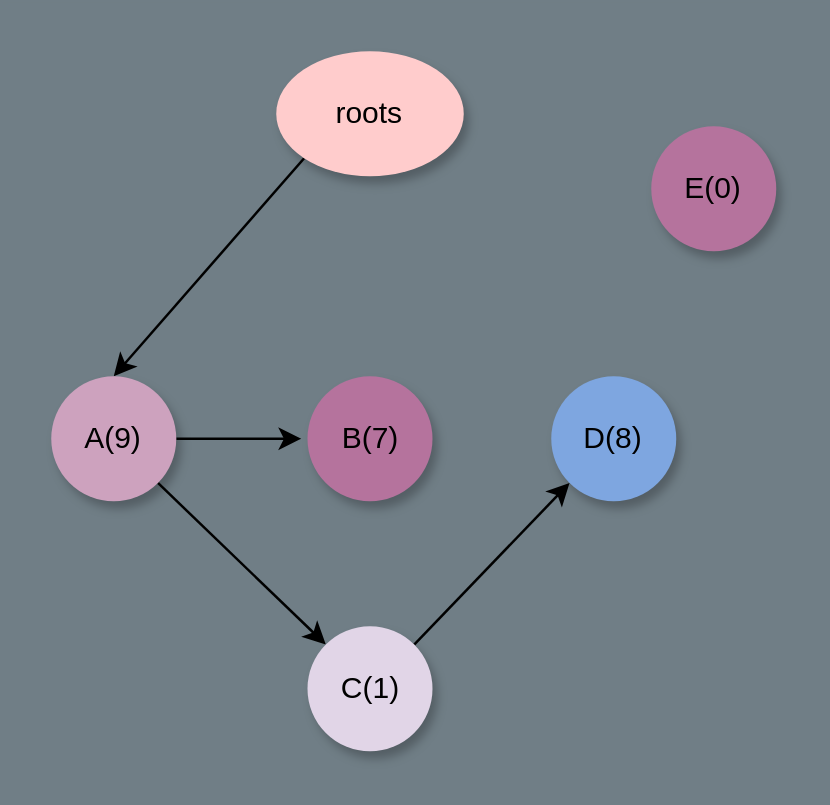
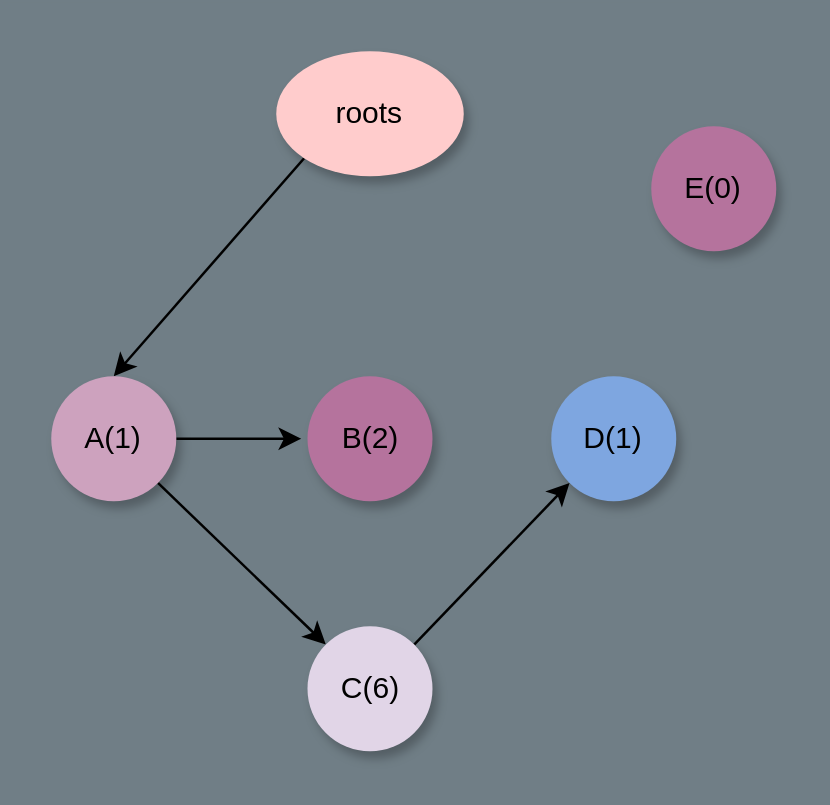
  <mxCell id="0" />
  <mxCell id="1" parent="0" />
  <mxCell id="2" style="rounded=0;orthogonalLoop=1;jettySize=auto;html=1;exitX=0;exitY=1;exitDx=0;exitDy=0;entryX=0.5;entryY=0;entryDx=0;entryDy=0;" edge="1" parent="1" source="3" target="6"><mxGeometry relative="1" as="geometry" /></mxCell>
  <mxCell id="3" value="roots" style="ellipse;whiteSpace=wrap;html=1;strokeColor=none;fillColor=#FFCCCC;shadow=1;" vertex="1" parent="1"><mxGeometry x="110" y="20" width="75" height="50" as="geometry" /></mxCell>
  <mxCell id="4" style="edgeStyle=none;rounded=0;orthogonalLoop=1;jettySize=auto;html=1;exitX=1;exitY=0.5;exitDx=0;exitDy=0;" edge="1" parent="1" source="6"><mxGeometry relative="1" as="geometry"><mxPoint x="120" y="175" as="targetPoint" /></mxGeometry></mxCell>
  <mxCell id="5" style="edgeStyle=none;rounded=0;orthogonalLoop=1;jettySize=auto;html=1;exitX=1;exitY=1;exitDx=0;exitDy=0;entryX=0;entryY=0;entryDx=0;entryDy=0;" edge="1" parent="1" source="6" target="11"><mxGeometry relative="1" as="geometry" /></mxCell>
- <mxCell id="6" value="A(9)" style="ellipse;whiteSpace=wrap;html=1;aspect=fixed;strokeColor=none;shadow=1;fillColor=#CDA2BE;" vertex="1" parent="1"><mxGeometry x="20" y="150" width="50" height="50" as="geometry" /></mxCell>
- <mxCell id="7" value="B(7)" style="ellipse;whiteSpace=wrap;html=1;aspect=fixed;strokeColor=none;shadow=1;fillColor=#B5739D;" vertex="1" parent="1"><mxGeometry x="122.5" y="150" width="50" height="50" as="geometry" /></mxCell>
- <mxCell id="8" value="D(8)" style="ellipse;whiteSpace=wrap;html=1;aspect=fixed;strokeColor=none;shadow=1;fillColor=#7EA6E0;" vertex="1" parent="1"><mxGeometry x="220" y="150" width="50" height="50" as="geometry" /></mxCell>
+ <mxCell id="6" value="A(1)" style="ellipse;whiteSpace=wrap;html=1;aspect=fixed;strokeColor=none;shadow=1;fillColor=#CDA2BE;" vertex="1" parent="1"><mxGeometry x="20" y="150" width="50" height="50" as="geometry" /></mxCell>
+ <mxCell id="7" value="B(2)" style="ellipse;whiteSpace=wrap;html=1;aspect=fixed;strokeColor=none;shadow=1;fillColor=#B5739D;" vertex="1" parent="1"><mxGeometry x="122.5" y="150" width="50" height="50" as="geometry" /></mxCell>
+ <mxCell id="8" value="D(1)" style="ellipse;whiteSpace=wrap;html=1;aspect=fixed;strokeColor=none;shadow=1;fillColor=#7EA6E0;" vertex="1" parent="1"><mxGeometry x="220" y="150" width="50" height="50" as="geometry" /></mxCell>
  <mxCell id="9" value="E(0)" style="ellipse;whiteSpace=wrap;html=1;aspect=fixed;strokeColor=none;shadow=1;fillColor=#b5739d;" vertex="1" parent="1"><mxGeometry x="260" y="50" width="50" height="50" as="geometry" /></mxCell>
  <mxCell id="10" style="edgeStyle=none;rounded=0;orthogonalLoop=1;jettySize=auto;html=1;exitX=1;exitY=0;exitDx=0;exitDy=0;entryX=0;entryY=1;entryDx=0;entryDy=0;" edge="1" parent="1" source="11" target="8"><mxGeometry relative="1" as="geometry" /></mxCell>
- <mxCell id="11" value="C(1)" style="ellipse;whiteSpace=wrap;html=1;aspect=fixed;strokeColor=none;shadow=1;fillColor=#E1D5E7;" vertex="1" parent="1"><mxGeometry x="122.5" y="250" width="50" height="50" as="geometry" /></mxCell>
+ <mxCell id="11" value="C(6)" style="ellipse;whiteSpace=wrap;html=1;aspect=fixed;strokeColor=none;shadow=1;fillColor=#E1D5E7;" vertex="1" parent="1"><mxGeometry x="122.5" y="250" width="50" height="50" as="geometry" /></mxCell>
